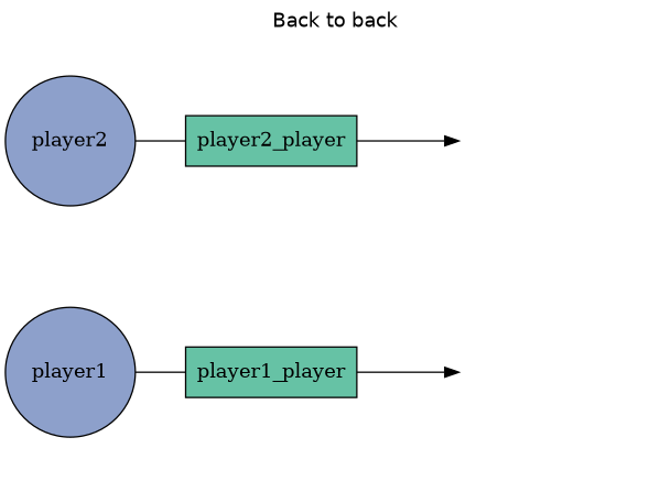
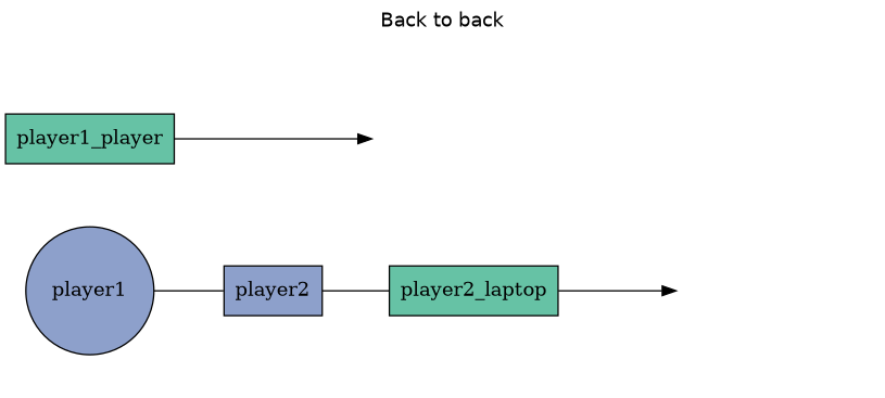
  digraph {
    fontname=Helvetica
    label="Back to back"
    labelloc=t
    rankdir=LR
    node [shape=circle style=filled]
    player1 [fillcolor="#8DA0CB"]
    n2 [fillcolor="#66C2A5" label=player1_player shape=rectangle]
    player1_end [style=invis width=0]
-   player2 [fillcolor="#8DA0CB"]
-   player2_laptop [fillcolor="#66C2A5" shape=rectangle label=player2_player]
+   player2 [fillcolor="#8DA0CB" shape=box]
+   player2_laptop [fillcolor="#66C2A5" shape=rectangle]
    player2_end [style=invis width=0]
-   player1 -> n2 [dir=none]
+   player1 -> player2 [dir=none]
    n2 -> player1_end [minlen=2]
    player2 -> player2_laptop [dir=none]
    player2_laptop -> player2_end [minlen=2]
  }
